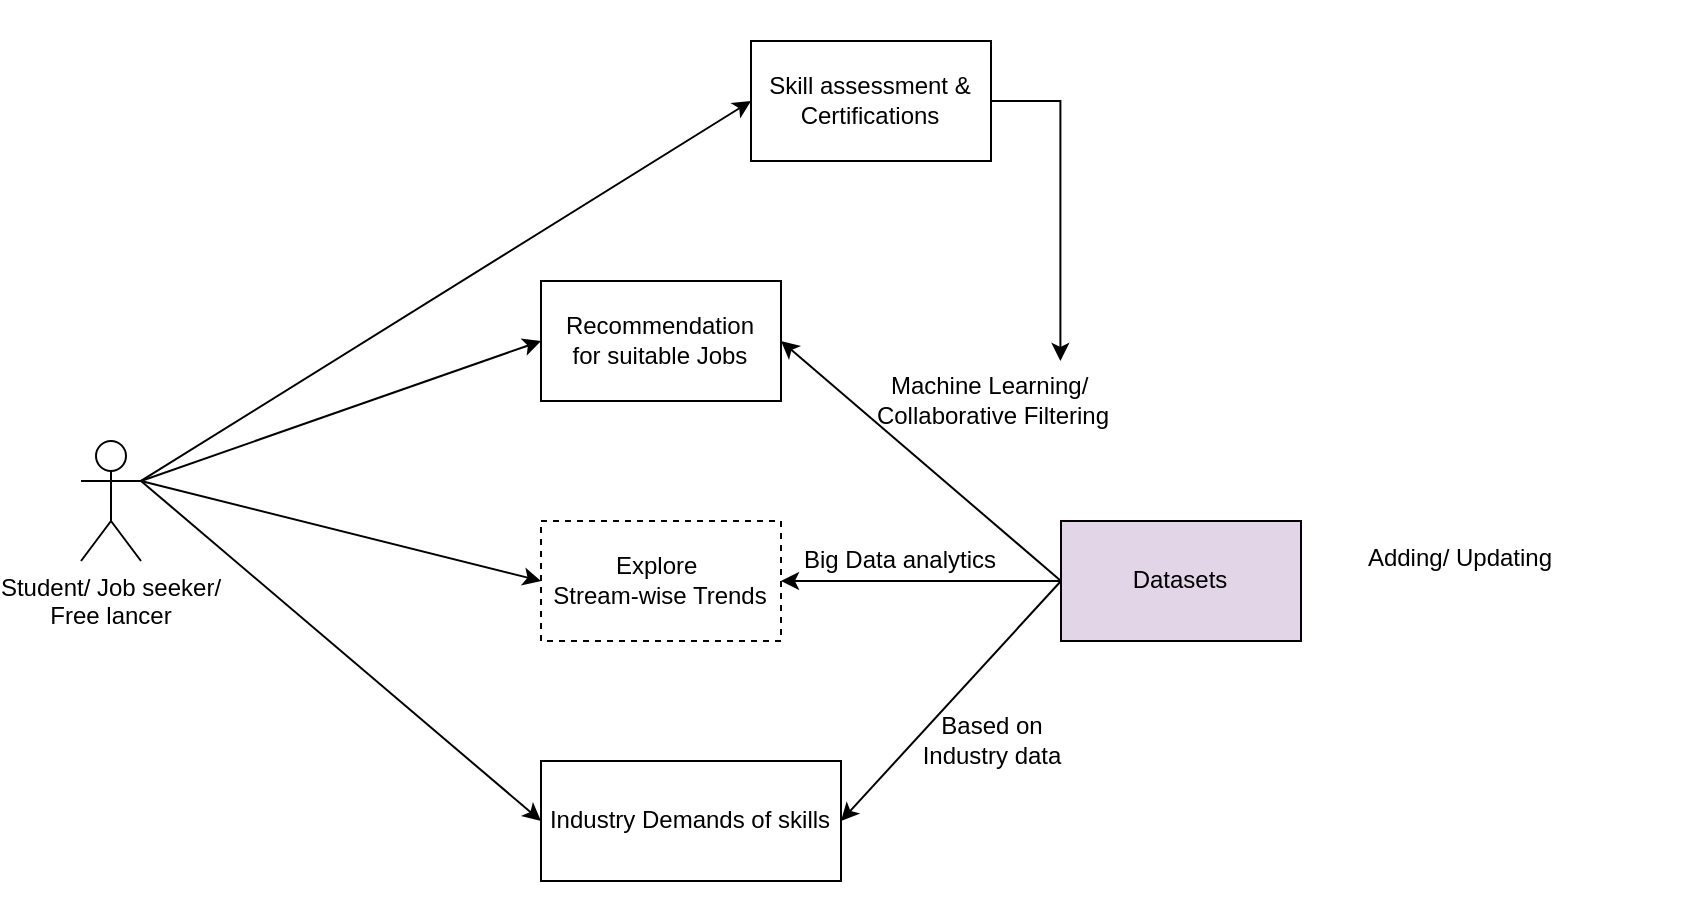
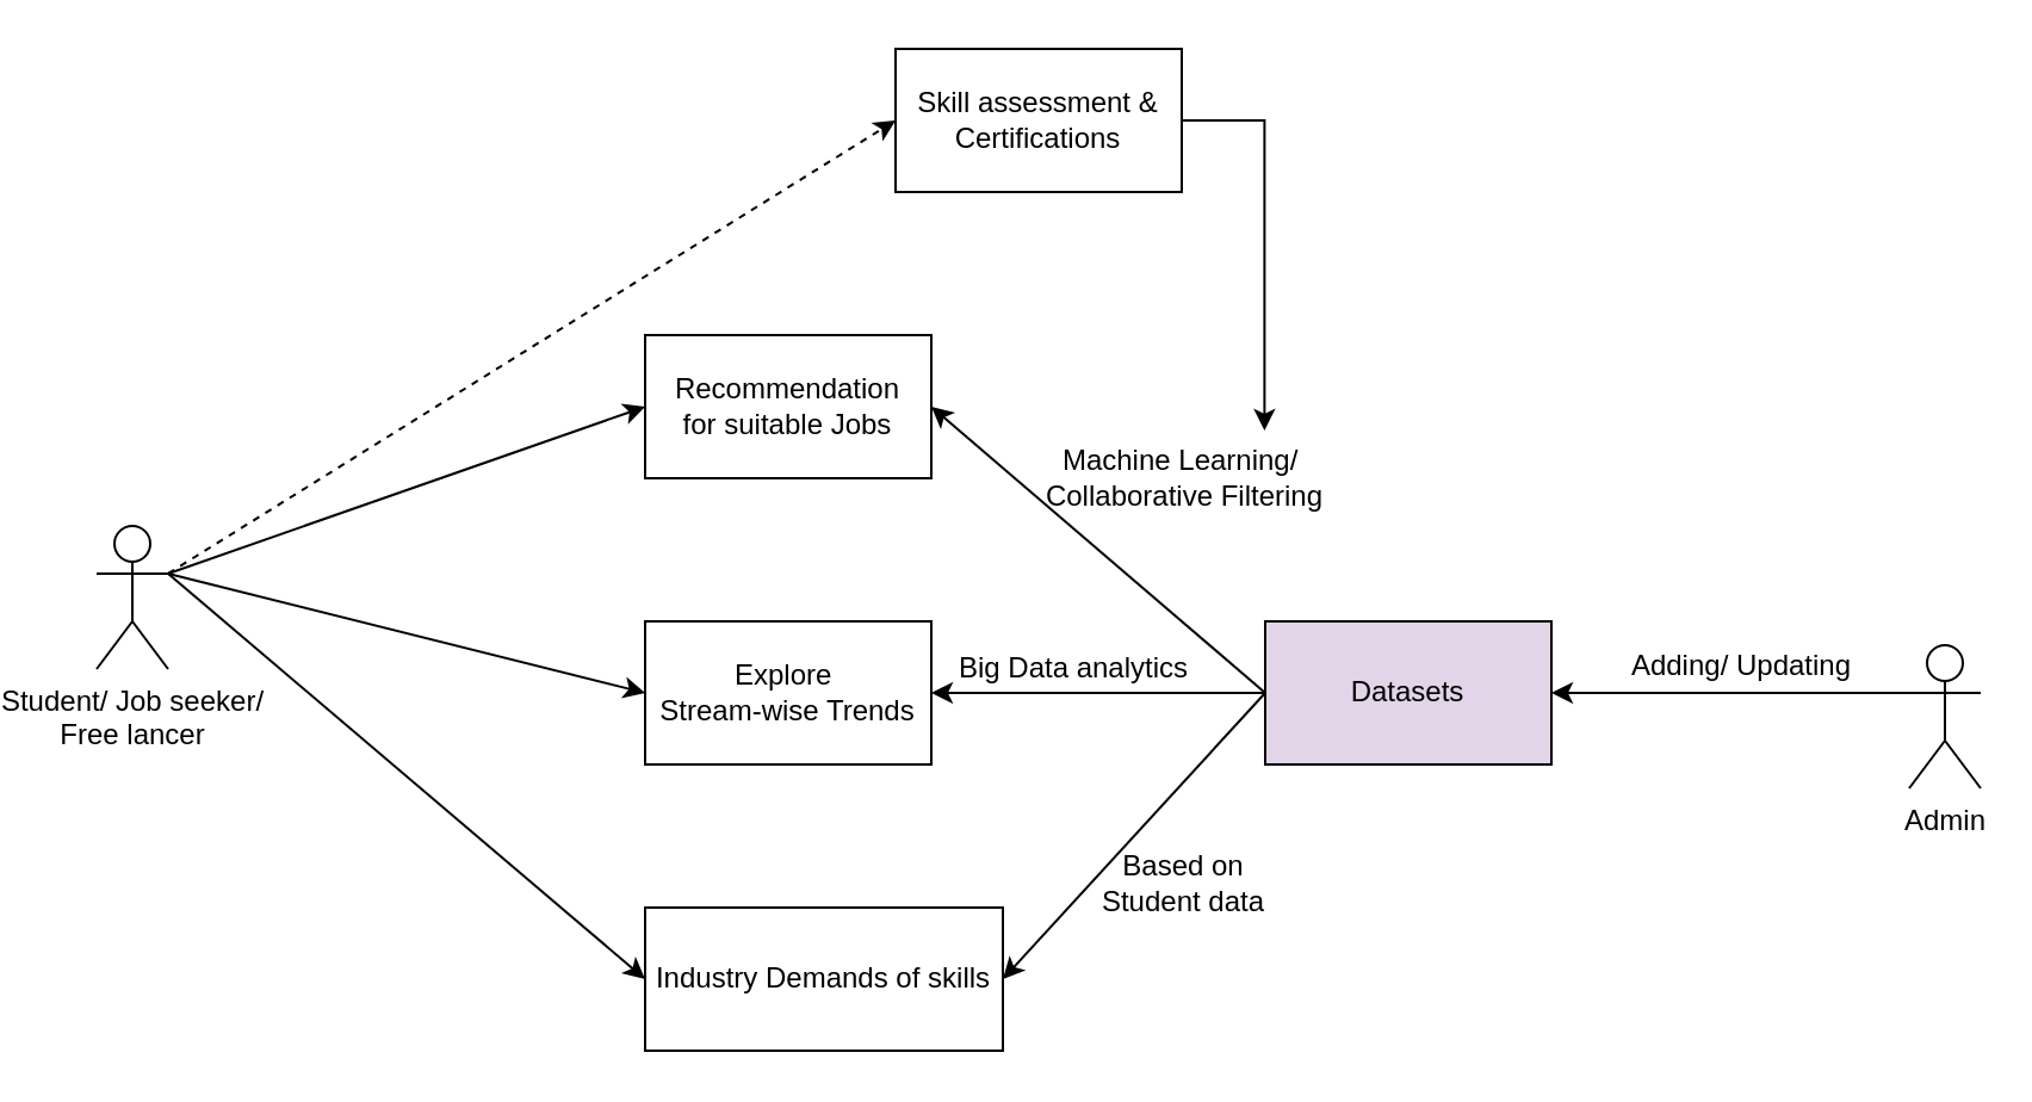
  <mxCell id="0" />
  <mxCell id="1" parent="0" />
  <mxCell id="2" value="Student/ Job seeker/&lt;br&gt;Free lancer" style="shape=umlActor;verticalLabelPosition=bottom;labelBackgroundColor=#ffffff;verticalAlign=top;html=1;outlineConnect=0;" vertex="1" parent="1"><mxGeometry x="20" y="220" width="30" height="60" as="geometry" /></mxCell>
  <mxCell id="3" style="edgeStyle=orthogonalEdgeStyle;rounded=0;orthogonalLoop=1;jettySize=auto;html=1;exitX=1;exitY=0.5;exitDx=0;exitDy=0;entryX=0.75;entryY=0;entryDx=0;entryDy=0;" edge="1" parent="1" source="4" target="17"><mxGeometry relative="1" as="geometry"><mxPoint x="400" y="200" as="targetPoint" /></mxGeometry></mxCell>
  <mxCell id="4" value="Skill assessment &amp;amp;&lt;br&gt;Certifications" style="rounded=0;whiteSpace=wrap;html=1;" vertex="1" parent="1"><mxGeometry x="355" y="20" width="120" height="60" as="geometry" /></mxCell>
  <mxCell id="5" value="Recommendation&lt;br&gt;for suitable Jobs&lt;br&gt;&lt;div id=&quot;SDCloudData&quot; style=&quot;display: none&quot;&gt;&lt;/div&gt;&lt;div id=&quot;SDCloudData&quot; style=&quot;display: none&quot;&gt;&lt;/div&gt;" style="rounded=0;whiteSpace=wrap;html=1;" vertex="1" parent="1"><mxGeometry x="250" y="140" width="120" height="60" as="geometry" /></mxCell>
- <mxCell id="6" value="&lt;span style=&quot;white-space: normal&quot;&gt;Explore&amp;nbsp;&lt;/span&gt;&lt;br style=&quot;white-space: normal&quot;&gt;&lt;span style=&quot;white-space: normal&quot;&gt;Stream-wise Trends&lt;/span&gt;" style="rounded=0;whiteSpace=wrap;html=1;dashed=1;" vertex="1" parent="1"><mxGeometry x="250" y="260" width="120" height="60" as="geometry" /></mxCell>
- <mxCell id="7" value="" style="endArrow=classic;html=1;entryX=0;entryY=0.5;entryDx=0;entryDy=0;exitX=1;exitY=0.333;exitDx=0;exitDy=0;exitPerimeter=0;" edge="1" parent="1" source="2" target="4"><mxGeometry width="50" height="50" relative="1" as="geometry"><mxPoint x="90" y="130" as="sourcePoint" /><mxPoint x="140" y="80" as="targetPoint" /></mxGeometry></mxCell>
+ <mxCell id="6" value="&lt;span style=&quot;white-space: normal&quot;&gt;Explore&amp;nbsp;&lt;/span&gt;&lt;br style=&quot;white-space: normal&quot;&gt;&lt;span style=&quot;white-space: normal&quot;&gt;Stream-wise Trends&lt;/span&gt;" style="rounded=0;whiteSpace=wrap;html=1;" vertex="1" parent="1"><mxGeometry x="250" y="260" width="120" height="60" as="geometry" /></mxCell>
+ <mxCell id="7" value="" style="endArrow=classic;html=1;entryX=0;entryY=0.5;entryDx=0;entryDy=0;exitX=1;exitY=0.333;exitDx=0;exitDy=0;exitPerimeter=0;dashed=1;" edge="1" parent="1" source="2" target="4"><mxGeometry width="50" height="50" relative="1" as="geometry"><mxPoint x="90" y="130" as="sourcePoint" /><mxPoint x="140" y="80" as="targetPoint" /></mxGeometry></mxCell>
  <mxCell id="8" value="Industry Demands of skills" style="rounded=0;whiteSpace=wrap;html=1;" vertex="1" parent="1"><mxGeometry x="250" y="380" width="150" height="60" as="geometry" /></mxCell>
  <mxCell id="9" value="" style="endArrow=classic;html=1;entryX=0;entryY=0.5;entryDx=0;entryDy=0;exitX=1;exitY=0.333;exitDx=0;exitDy=0;exitPerimeter=0;" edge="1" parent="1" source="2" target="5"><mxGeometry width="50" height="50" relative="1" as="geometry"><mxPoint x="120" y="170" as="sourcePoint" /><mxPoint x="170" y="120" as="targetPoint" /></mxGeometry></mxCell>
  <mxCell id="10" value="" style="endArrow=classic;html=1;entryX=0;entryY=0.5;entryDx=0;entryDy=0;exitX=1;exitY=0.333;exitDx=0;exitDy=0;exitPerimeter=0;" edge="1" parent="1" source="2" target="6"><mxGeometry width="50" height="50" relative="1" as="geometry"><mxPoint x="80" y="160" as="sourcePoint" /><mxPoint x="190" y="210" as="targetPoint" /></mxGeometry></mxCell>
  <mxCell id="11" value="" style="endArrow=classic;html=1;entryX=0;entryY=0.5;entryDx=0;entryDy=0;exitX=1;exitY=0.333;exitDx=0;exitDy=0;exitPerimeter=0;" edge="1" parent="1" source="2" target="8"><mxGeometry width="50" height="50" relative="1" as="geometry"><mxPoint x="80" y="360" as="sourcePoint" /><mxPoint x="130" y="310" as="targetPoint" /></mxGeometry></mxCell>
  <mxCell id="12" value="Datasets" style="rounded=0;whiteSpace=wrap;html=1;fillColor=#e1d5e7;" vertex="1" parent="1"><mxGeometry x="510" y="260" width="120" height="60" as="geometry" /></mxCell>
  <mxCell id="13" value="" style="endArrow=classic;html=1;entryX=1;entryY=0.5;entryDx=0;entryDy=0;exitX=0;exitY=0.5;exitDx=0;exitDy=0;" edge="1" parent="1" source="12" target="5"><mxGeometry width="50" height="50" relative="1" as="geometry"><mxPoint x="420" y="270" as="sourcePoint" /><mxPoint x="470" y="220" as="targetPoint" /></mxGeometry></mxCell>
  <mxCell id="14" value="" style="endArrow=classic;html=1;entryX=1;entryY=0.5;entryDx=0;entryDy=0;exitX=0;exitY=0.5;exitDx=0;exitDy=0;" edge="1" parent="1" source="12" target="6"><mxGeometry width="50" height="50" relative="1" as="geometry"><mxPoint x="410" y="370" as="sourcePoint" /><mxPoint x="460" y="320" as="targetPoint" /></mxGeometry></mxCell>
  <mxCell id="15" value="" style="endArrow=classic;html=1;entryX=1;entryY=0.5;entryDx=0;entryDy=0;exitX=0;exitY=0.5;exitDx=0;exitDy=0;" edge="1" parent="1" source="12" target="8"><mxGeometry width="50" height="50" relative="1" as="geometry"><mxPoint x="460" y="460" as="sourcePoint" /><mxPoint x="430" y="460" as="targetPoint" /></mxGeometry></mxCell>
  <mxCell id="16" value="Big Data analytics" style="text;html=1;strokeColor=none;fillColor=none;align=center;verticalAlign=middle;whiteSpace=wrap;rounded=0;" vertex="1" parent="1"><mxGeometry x="380" y="270" width="100" height="20" as="geometry" /></mxCell>
  <mxCell id="17" value="Machine Learning/&amp;nbsp; Collaborative Filtering" style="text;html=1;strokeColor=none;fillColor=none;align=center;verticalAlign=middle;whiteSpace=wrap;rounded=0;rotation=0;" vertex="1" parent="1"><mxGeometry x="410" y="180" width="132.93" height="40" as="geometry" /></mxCell>
+ <mxCell id="18" value="Admin" style="shape=umlActor;verticalLabelPosition=bottom;labelBackgroundColor=#ffffff;verticalAlign=top;html=1;outlineConnect=0;" vertex="1" parent="1"><mxGeometry x="780" y="270" width="30" height="60" as="geometry" /></mxCell>
+ <mxCell id="19" value="" style="endArrow=classic;html=1;entryX=1;entryY=0.5;entryDx=0;entryDy=0;exitX=0;exitY=0.333;exitDx=0;exitDy=0;exitPerimeter=0;" edge="1" parent="1" source="18" target="12"><mxGeometry width="50" height="50" relative="1" as="geometry"><mxPoint x="680" y="368.4" as="sourcePoint" /><mxPoint x="730" y="318.4" as="targetPoint" /></mxGeometry></mxCell>
  <mxCell id="20" value="Adding/ Updating" style="text;html=1;strokeColor=none;fillColor=none;align=center;verticalAlign=middle;whiteSpace=wrap;rounded=0;" vertex="1" parent="1"><mxGeometry x="660" y="269.2" width="100" height="20" as="geometry" /></mxCell>
- <mxCell id="21" value="Based on Industry data" style="text;html=1;strokeColor=none;fillColor=none;align=center;verticalAlign=middle;whiteSpace=wrap;rounded=0;" vertex="1" parent="1"><mxGeometry x="431.46" y="360" width="90" height="20" as="geometry" /></mxCell>
+ <mxCell id="21" value="Based on Student data" style="text;html=1;strokeColor=none;fillColor=none;align=center;verticalAlign=middle;whiteSpace=wrap;rounded=0;" vertex="1" parent="1"><mxGeometry x="431.46" y="360" width="90" height="20" as="geometry" /></mxCell>
